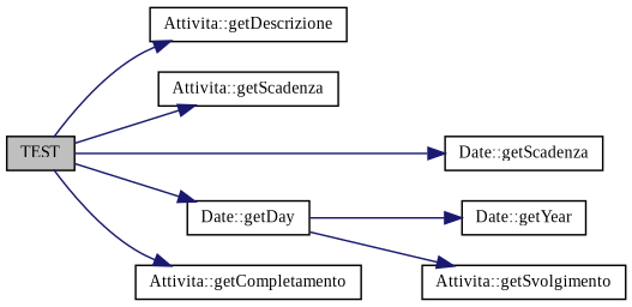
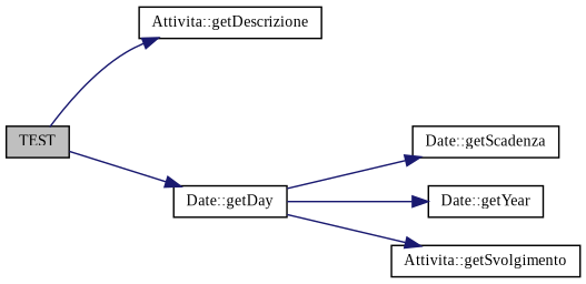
  digraph {
    fontname="Liberation Serif"
    rankdir=LR
    node [color=black fillcolor=white fontname="Liberation Serif" fontsize=10 shape=record style=filled]
    edge [color=midnightblue fontname="Liberation Serif" fontsize=10 labelfontname=Helvetica labelfontsize=10 style=solid]
    n1 [fillcolor=grey75 fontcolor=black height=0.2 label=TEST width=0.4]
    n2 [height=0.2 label="Attivita::getDescrizione" width=0.4]
-   n3 [height=0.2 label="Attivita::getScadenza" width=0.4]
    n4 [height=0.2 label="Date::getDay" width=0.4]
    n5 [height=0.2 label="Date::getScadenza" width=0.4]
-   n6 [height=0.2 label="Attivita::getCompletamento" width=0.4]
    n7 [height=0.2 label="Date::getYear" width=0.4]
    n8 [height=0.2 label="Attivita::getSvolgimento" width=0.4]
    n1 -> n2
-   n1 -> n3
    n1 -> n4
-   n1 -> n5
-   n1 -> n6
+   n4 -> n5
    n4 -> n7
    n4 -> n8
  }
